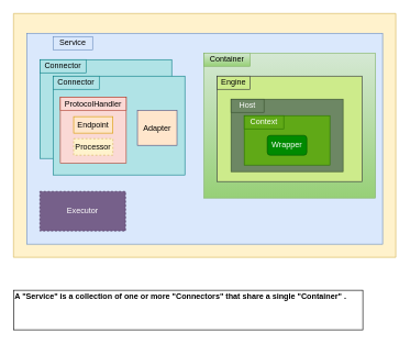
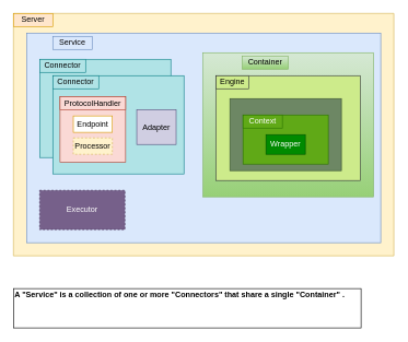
  <mxCell id="0" />
  <mxCell id="1" parent="0" />
  <mxCell id="2" value="" style="verticalLabelPosition=bottom;verticalAlign=top;html=1;shape=mxgraph.basic.rect;fillColor2=none;strokeWidth=1;size=20;indent=5;fontStyle=1;fillColor=#fff2cc;strokeColor=#d6b656;" vertex="1" parent="1"><mxGeometry x="20" y="20" width="580" height="370" as="geometry" /></mxCell>
  <mxCell id="3" value="" style="rounded=0;whiteSpace=wrap;html=1;fillColor=#dae8fc;strokeColor=#6c8ebf;" vertex="1" parent="1"><mxGeometry x="40" y="50" width="540" height="320" as="geometry" /></mxCell>
+ <mxCell id="4" value="Server" style="text;html=1;strokeColor=#d79b00;fillColor=#ffe6cc;align=center;verticalAlign=middle;whiteSpace=wrap;rounded=0;fontStyle=0" vertex="1" parent="1"><mxGeometry x="20" y="20" width="60" height="20" as="geometry" /></mxCell>
  <mxCell id="5" value="Service" style="text;html=1;strokeColor=#6c8ebf;fillColor=#dae8fc;align=center;verticalAlign=middle;whiteSpace=wrap;rounded=0;" vertex="1" parent="1"><mxGeometry x="80" y="55" width="60" height="20" as="geometry" /></mxCell>
  <mxCell id="6" value="" style="rounded=0;whiteSpace=wrap;html=1;fillColor=#d5e8d4;gradientColor=#97d077;strokeColor=#82b366;" vertex="1" parent="1"><mxGeometry x="309" y="80" width="260" height="220" as="geometry" /></mxCell>
  <mxCell id="7" value="Executor" style="rounded=0;whiteSpace=wrap;html=1;fillColor=#76608a;strokeColor=#432D57;fontColor=#ffffff;dashed=1;" vertex="1" parent="1"><mxGeometry x="60" y="290" width="130" height="60" as="geometry" /></mxCell>
  <mxCell id="8" value="" style="rounded=0;whiteSpace=wrap;html=1;fillColor=#b0e3e6;strokeColor=#0e8088;" vertex="1" parent="1"><mxGeometry x="60" y="90" width="200" height="150" as="geometry" /></mxCell>
  <mxCell id="9" value="Connector" style="text;html=1;strokeColor=#0e8088;fillColor=#b0e3e6;align=center;verticalAlign=middle;whiteSpace=wrap;rounded=0;" vertex="1" parent="1"><mxGeometry x="60" y="90" width="70" height="20" as="geometry" /></mxCell>
  <mxCell id="10" value="&lt;span style=&quot;font-weight: 700&quot;&gt;A &quot;Service&quot; is a collection of one or more &quot;Connectors&quot; that share&amp;nbsp;&lt;/span&gt;&lt;span style=&quot;font-weight: 700&quot;&gt;a single &quot;Container&quot; .&lt;br&gt;&lt;br&gt;&lt;br&gt;&lt;br&gt;&lt;/span&gt;" style="rounded=0;whiteSpace=wrap;html=1;gradientColor=none;align=left;" vertex="1" parent="1"><mxGeometry x="20" y="440" width="530" height="60" as="geometry" /></mxCell>
- <mxCell id="11" value="Container" style="text;html=1;strokeColor=#82b366;fillColor=#d5e8d4;align=center;verticalAlign=middle;whiteSpace=wrap;rounded=0;gradientColor=#97d077;" vertex="1" parent="1"><mxGeometry x="309" y="80" width="70" height="20" as="geometry" /></mxCell>
+ <mxCell id="11" value="Container" style="text;html=1;strokeColor=#82b366;fillColor=#d5e8d4;align=center;verticalAlign=middle;whiteSpace=wrap;rounded=0;gradientColor=#97d077;" vertex="1" parent="1"><mxGeometry x="369" y="85" width="70" height="20" as="geometry" /></mxCell>
  <mxCell id="12" value="" style="rounded=0;whiteSpace=wrap;html=1;align=left;fillColor=#cdeb8b;strokeColor=#36393d;" vertex="1" parent="1"><mxGeometry x="329" y="115" width="220" height="160" as="geometry" /></mxCell>
  <mxCell id="13" value="Engine" style="text;html=1;strokeColor=#36393d;fillColor=#cdeb8b;align=center;verticalAlign=middle;whiteSpace=wrap;rounded=0;" vertex="1" parent="1"><mxGeometry x="329" y="115" width="50" height="20" as="geometry" /></mxCell>
  <mxCell id="14" value="" style="rounded=0;whiteSpace=wrap;html=1;align=left;fillColor=#6d8764;strokeColor=#3A5431;fontColor=#ffffff;" vertex="1" parent="1"><mxGeometry x="350" y="150" width="170" height="110" as="geometry" /></mxCell>
- <mxCell id="15" value="Host" style="text;html=1;strokeColor=#3A5431;fillColor=#6d8764;align=center;verticalAlign=middle;whiteSpace=wrap;rounded=0;fontColor=#ffffff;" vertex="1" parent="1"><mxGeometry x="350" y="150" width="50" height="20" as="geometry" /></mxCell>
  <mxCell id="16" value="" style="rounded=0;whiteSpace=wrap;html=1;fillColor=#b0e3e6;strokeColor=#0e8088;" vertex="1" parent="1"><mxGeometry x="80" y="115" width="200" height="150" as="geometry" /></mxCell>
  <mxCell id="17" value="" style="rounded=0;whiteSpace=wrap;html=1;fillColor=#fad9d5;strokeColor=#ae4132;" vertex="1" parent="1"><mxGeometry x="91" y="147" width="100" height="100" as="geometry" /></mxCell>
  <mxCell id="18" value="Connector" style="text;html=1;strokeColor=#0e8088;fillColor=#b0e3e6;align=center;verticalAlign=middle;whiteSpace=wrap;rounded=0;" vertex="1" parent="1"><mxGeometry x="80" y="115" width="70" height="20" as="geometry" /></mxCell>
  <mxCell id="19" value="ProtocolHandler" style="text;html=1;align=center;verticalAlign=middle;whiteSpace=wrap;rounded=0;fillColor=#fad9d5;strokeColor=#ae4132;" vertex="1" parent="1"><mxGeometry x="91" y="147" width="100" height="20" as="geometry" /></mxCell>
- <mxCell id="20" value="Endpoint" style="rounded=0;whiteSpace=wrap;html=1;fillColor=#ffe6cc;strokeColor=#d79b00;" vertex="1" parent="1"><mxGeometry x="111.25" y="176.5" width="59.5" height="25" as="geometry" /></mxCell>
+ <mxCell id="20" value="Endpoint" style="rounded=0;whiteSpace=wrap;html=1;fillColor=#ffffff;strokeColor=#d79b00;" vertex="1" parent="1"><mxGeometry x="111.25" y="176.5" width="59.5" height="25" as="geometry" /></mxCell>
  <mxCell id="21" value="Processor" style="rounded=0;whiteSpace=wrap;html=1;fillColor=#fff2cc;strokeColor=#d6b656;dashed=1;" vertex="1" parent="1"><mxGeometry x="111.25" y="210" width="59.5" height="25" as="geometry" /></mxCell>
- <mxCell id="22" value="Adapter" style="rounded=0;whiteSpace=wrap;html=1;align=center;fillColor=#ffe6cc;strokeColor=#56517e;" vertex="1" parent="1"><mxGeometry x="208" y="167" width="60" height="53" as="geometry" /></mxCell>
+ <mxCell id="22" value="Adapter" style="rounded=0;whiteSpace=wrap;html=1;align=center;fillColor=#d0cee2;strokeColor=#56517e;" vertex="1" parent="1"><mxGeometry x="208" y="167" width="60" height="53" as="geometry" /></mxCell>
  <mxCell id="23" value="" style="rounded=0;whiteSpace=wrap;html=1;align=center;fillColor=#60a917;strokeColor=#2D7600;fontColor=#ffffff;" vertex="1" parent="1"><mxGeometry x="370" y="175" width="130" height="75" as="geometry" /></mxCell>
  <mxCell id="24" value="Context" style="text;html=1;strokeColor=#2D7600;fillColor=#60a917;align=center;verticalAlign=middle;whiteSpace=wrap;rounded=0;fontColor=#ffffff;" vertex="1" parent="1"><mxGeometry x="370" y="175" width="60" height="20" as="geometry" /></mxCell>
- <mxCell id="25" value="Wrapper" style="whiteSpace=wrap;html=1;align=center;fillColor=#008a00;strokeColor=#005700;fontColor=#ffffff;rounded=1;" vertex="1" parent="1"><mxGeometry x="405" y="205" width="60" height="30" as="geometry" /></mxCell>
+ <mxCell id="25" value="Wrapper" style="rounded=0;whiteSpace=wrap;html=1;align=center;fillColor=#008a00;strokeColor=#005700;fontColor=#ffffff;" vertex="1" parent="1"><mxGeometry x="405" y="205" width="60" height="30" as="geometry" /></mxCell>
